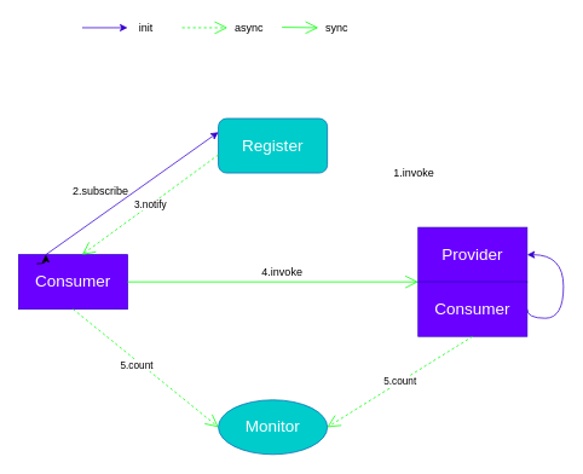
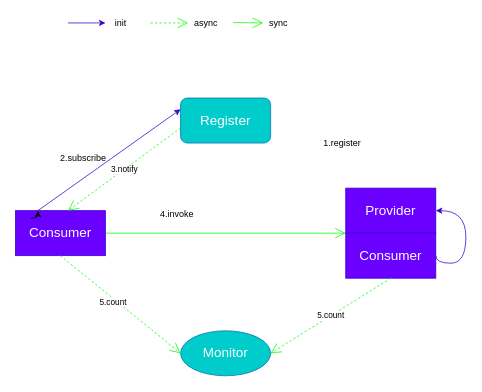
  <mxCell id="0" />
  <mxCell id="1" parent="0" />
  <mxCell id="2" value="&lt;font style=&quot;font-size: 18px&quot;&gt;Consumer&lt;/font&gt;" style="rounded=0;whiteSpace=wrap;html=1;fillColor=#6a00ff;strokeColor=#3700CC;fontColor=#ffffff;" vertex="1" parent="1"><mxGeometry x="20" y="280" width="120" height="60" as="geometry" /></mxCell>
  <mxCell id="3" value="&lt;font style=&quot;font-size: 18px&quot;&gt;Provider&lt;/font&gt;" style="rounded=0;whiteSpace=wrap;html=1;fillColor=#6a00ff;strokeColor=#3700CC;fontColor=#ffffff;" vertex="1" parent="1"><mxGeometry x="460" y="250" width="120" height="60" as="geometry" /></mxCell>
  <mxCell id="4" style="orthogonalLoop=1;jettySize=auto;html=1;exitX=1;exitY=0.5;exitDx=0;exitDy=0;entryX=1;entryY=0.5;entryDx=0;entryDy=0;edgeStyle=orthogonalEdgeStyle;curved=1;strokeColor=#3700CC;fillColor=#6a00ff;sketch=0;shadow=0;" edge="1" parent="1" source="5" target="3"><mxGeometry relative="1" as="geometry"><Array as="points"><mxPoint x="620" y="350" /><mxPoint x="620" y="280" /></Array></mxGeometry></mxCell>
  <mxCell id="5" value="&lt;font style=&quot;font-size: 18px&quot;&gt;Consumer&lt;/font&gt;" style="rounded=0;whiteSpace=wrap;html=1;fillColor=#6a00ff;strokeColor=#3700CC;fontColor=#ffffff;" vertex="1" parent="1"><mxGeometry x="460" y="310" width="120" height="60" as="geometry" /></mxCell>
  <mxCell id="6" value="&lt;font style=&quot;font-size: 18px&quot;&gt;Monitor&lt;/font&gt;" style="ellipse;whiteSpace=wrap;html=1;fillColor=#00CCCC;strokeColor=#006EAF;fontColor=#ffffff;" vertex="1" parent="1"><mxGeometry x="240" y="440" width="120" height="60" as="geometry" /></mxCell>
  <mxCell id="7" value="&lt;font style=&quot;font-size: 18px&quot;&gt;Register&lt;/font&gt;" style="rounded=1;whiteSpace=wrap;html=1;fillColor=#00CCCC;strokeColor=#006EAF;fontColor=#ffffff;" vertex="1" parent="1"><mxGeometry x="240" y="130" width="120" height="60" as="geometry" /></mxCell>
- <mxCell id="8" value="1.invoke" style="text;html=1;align=center;verticalAlign=middle;resizable=0;points=[];autosize=1;strokeColor=none;fillColor=none;" vertex="1" parent="1"><mxGeometry x="420" y="180" width="70" height="20" as="geometry" /></mxCell>
+ <mxCell id="8" value="1.register" style="text;html=1;align=center;verticalAlign=middle;resizable=0;points=[];autosize=1;strokeColor=none;fillColor=none;" vertex="1" parent="1"><mxGeometry x="420" y="180" width="70" height="20" as="geometry" /></mxCell>
  <mxCell id="9" value="" style="endArrow=classic;html=1;shadow=0;strokeColor=#3700CC;entryX=0;entryY=0.25;entryDx=0;entryDy=0;exitX=0.25;exitY=0;exitDx=0;exitDy=0;fillColor=#6a00ff;" edge="1" parent="1" source="2" target="7"><mxGeometry width="50" height="50" relative="1" as="geometry"><mxPoint x="70" y="280" as="sourcePoint" /><mxPoint x="120" y="230" as="targetPoint" /></mxGeometry></mxCell>
  <mxCell id="10" style="edgeStyle=orthogonalEdgeStyle;curved=1;sketch=0;orthogonalLoop=1;jettySize=auto;html=1;entryX=0.25;entryY=0;entryDx=0;entryDy=0;shadow=0;strokeColor=default;" edge="1" parent="1" target="2"><mxGeometry relative="1" as="geometry"><mxPoint x="40" y="290" as="sourcePoint" /></mxGeometry></mxCell>
  <mxCell id="11" value="2.subscribe" style="text;html=1;align=center;verticalAlign=middle;resizable=0;points=[];autosize=1;strokeColor=none;fillColor=none;" vertex="1" parent="1"><mxGeometry x="70" y="200" width="80" height="20" as="geometry" /></mxCell>
  <mxCell id="12" value="3.notify" style="endArrow=open;endSize=12;dashed=1;html=1;shadow=0;strokeColor=#00FF00;fillColor=#008a00;" edge="1" parent="1"><mxGeometry width="160" relative="1" as="geometry"><mxPoint x="240" y="170" as="sourcePoint" /><mxPoint x="90" y="280" as="targetPoint" /><Array as="points" /></mxGeometry></mxCell>
  <mxCell id="13" value="" style="endArrow=open;endFill=1;endSize=12;html=1;shadow=0;strokeColor=#00FF00;entryX=0;entryY=1;entryDx=0;entryDy=0;" edge="1" parent="1" target="3"><mxGeometry width="160" relative="1" as="geometry"><mxPoint x="140" y="310" as="sourcePoint" /><mxPoint x="300" y="310" as="targetPoint" /></mxGeometry></mxCell>
- <mxCell id="14" value="4.invoke" style="text;html=1;align=center;verticalAlign=middle;resizable=0;points=[];autosize=1;strokeColor=none;fillColor=none;" vertex="1" parent="1"><mxGeometry x="280" y="290" width="60" height="20" as="geometry" /></mxCell>
+ <mxCell id="14" value="4.invoke" style="text;html=1;align=center;verticalAlign=middle;resizable=0;points=[];autosize=1;strokeColor=none;fillColor=none;" vertex="1" parent="1"><mxGeometry x="205" y="275" width="60" height="20" as="geometry" /></mxCell>
  <mxCell id="15" value="5.count" style="endArrow=open;endSize=12;dashed=1;html=1;shadow=0;strokeColor=#00FF00;exitX=0.5;exitY=1;exitDx=0;exitDy=0;entryX=0;entryY=0.5;entryDx=0;entryDy=0;" edge="1" parent="1" source="2" target="6"><mxGeometry x="-0.09" y="-4" width="160" relative="1" as="geometry"><mxPoint x="110" y="420" as="sourcePoint" /><mxPoint x="270" y="420" as="targetPoint" /><Array as="points" /><mxPoint as="offset" /></mxGeometry></mxCell>
  <mxCell id="16" value="5.count" style="endArrow=open;endSize=12;dashed=1;html=1;shadow=0;strokeColor=#00FF00;exitX=0.5;exitY=1;exitDx=0;exitDy=0;entryX=1;entryY=0.5;entryDx=0;entryDy=0;" edge="1" parent="1" source="5" target="6"><mxGeometry width="160" relative="1" as="geometry"><mxPoint x="390" y="420" as="sourcePoint" /><mxPoint x="550" y="420" as="targetPoint" /></mxGeometry></mxCell>
  <mxCell id="17" value="" style="endArrow=classic;html=1;shadow=0;strokeColor=#3700CC;entryX=0;entryY=0.25;entryDx=0;entryDy=0;fillColor=#6a00ff;" edge="1" parent="1"><mxGeometry width="50" height="50" relative="1" as="geometry"><mxPoint x="90" y="30" as="sourcePoint" /><mxPoint x="140" y="30" as="targetPoint" /></mxGeometry></mxCell>
  <mxCell id="18" value="init" style="text;html=1;align=center;verticalAlign=middle;resizable=0;points=[];autosize=1;strokeColor=none;fillColor=none;" vertex="1" parent="1"><mxGeometry x="145" y="20" width="30" height="20" as="geometry" /></mxCell>
  <mxCell id="19" value="" style="endArrow=open;endSize=12;dashed=1;html=1;shadow=0;strokeColor=#00FF00;fillColor=#008a00;" edge="1" parent="1"><mxGeometry x="-1" y="-10" width="160" relative="1" as="geometry"><mxPoint x="200" y="30" as="sourcePoint" /><mxPoint x="250" y="30" as="targetPoint" /><Array as="points" /><mxPoint x="-10" y="-10" as="offset" /></mxGeometry></mxCell>
  <mxCell id="20" value="async" style="text;html=1;strokeColor=none;fillColor=none;align=center;verticalAlign=middle;whiteSpace=wrap;rounded=0;" vertex="1" parent="1"><mxGeometry x="254" y="20" width="40" height="20" as="geometry" /></mxCell>
  <mxCell id="21" value="" style="endArrow=open;endFill=1;endSize=12;html=1;shadow=0;strokeColor=#00FF00;" edge="1" parent="1"><mxGeometry width="160" relative="1" as="geometry"><mxPoint x="310" y="29.5" as="sourcePoint" /><mxPoint x="350" y="30" as="targetPoint" /></mxGeometry></mxCell>
  <mxCell id="22" value="sync" style="text;html=1;align=center;verticalAlign=middle;resizable=0;points=[];autosize=1;strokeColor=none;fillColor=none;" vertex="1" parent="1"><mxGeometry x="350" y="20" width="40" height="20" as="geometry" /></mxCell>
